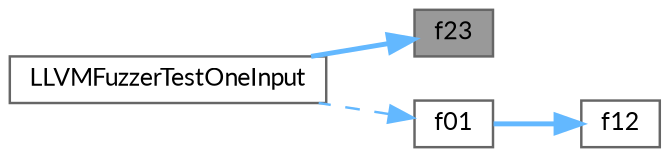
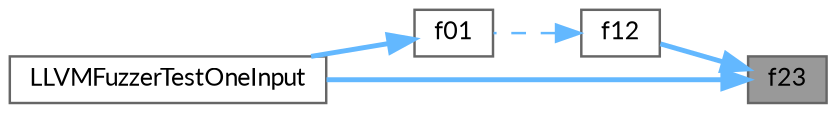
  digraph {
    fontname=Lato
    rankdir=RL
    node [color=grey40 fillcolor=white fontname=Lato fontsize=10 shape=box style=filled]
    edge [color=steelblue1 dir=back fontname=Lato fontsize=10 labelfontname=Helvetica labelfontsize=10 style=bold]
    n1 [color=gray40 fillcolor=grey60 fontcolor=black height=0.2 label=f23 width=0.4]
    n2 [height=0.2 label=f12 width=0.4]
    n3 [height=0.2 label=LLVMFuzzerTestOneInput width=0.4]
    n4 [height=0.2 label=f01 width=0.4]
+   n1 -> n2
    n1 -> n3
-   n2 -> n4
-   n4 -> n3 [style=dashed]
+   n2 -> n4 [style=dashed]
+   n4 -> n3
  }
